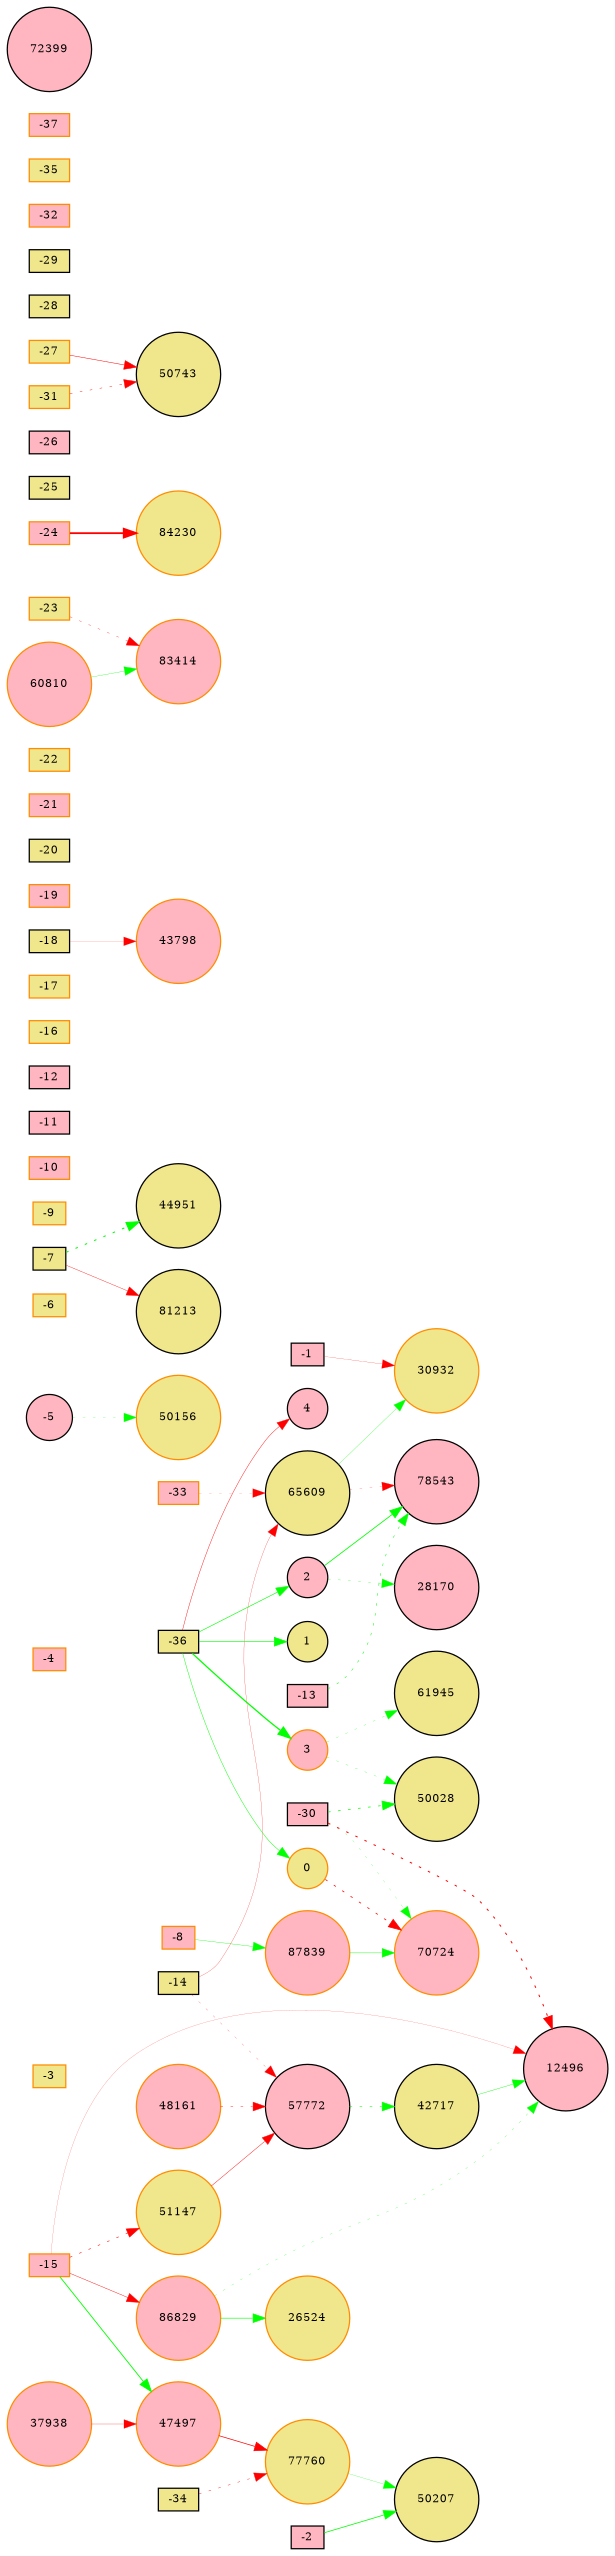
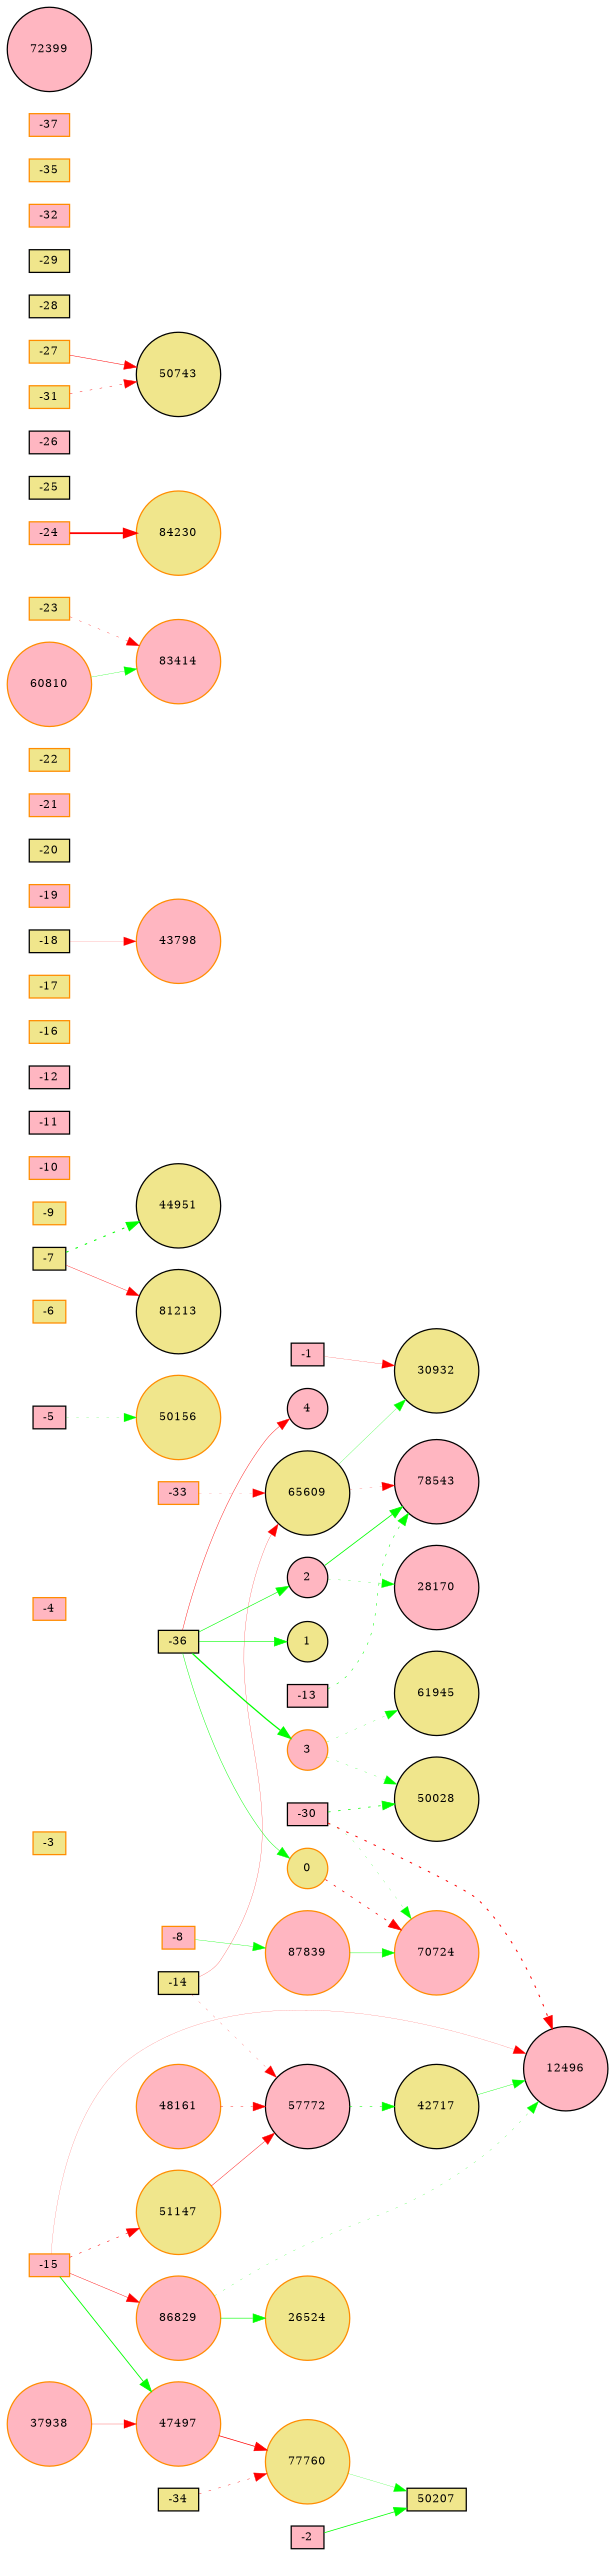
  digraph {
    rankdir=LR
    node [color=darkorange fillcolor=lightpink fontsize=9 shape=box style=filled]
    edge [color=green style=solid]
    -1 [color=black height=0.2 width=0.2]
-   30932 [fillcolor=khaki height=0.2 shape=circle width=0.2]
+   30932 [color=black fillcolor=khaki height=0.2 shape=circle width=0.2]
    -2 [color=black height=0.2 width=0.2]
-   50207 [color=black fillcolor=khaki height=0.2 shape=circle width=0.2]
+   50207 [color=black fillcolor=khaki height=0.2 width=0.2]
    -3 [fillcolor=khaki height=0.2 width=0.2]
    -4 [height=0.2 width=0.2]
-   -5 [color=black height=0.2 shape=circle width=0.2]
+   -5 [color=black height=0.2 width=0.2]
    50156 [fillcolor=khaki height=0.2 shape=circle width=0.2]
    -6 [fillcolor=khaki height=0.2 width=0.2]
    -7 [color=black fillcolor=khaki height=0.2 width=0.2]
    44951 [color=black fillcolor=khaki height=0.2 shape=circle width=0.2]
    81213 [color=black fillcolor=khaki height=0.2 shape=circle width=0.2]
    -8 [height=0.2 width=0.2]
    87839 [height=0.2 shape=circle width=0.2]
    70724 [height=0.2 shape=circle width=0.2]
    -9 [fillcolor=khaki height=0.2 width=0.2]
    -10 [height=0.2 width=0.2]
    -11 [color=black height=0.2 width=0.2]
    -12 [color=black height=0.2 width=0.2]
    -13 [color=black height=0.2 width=0.2]
    78543 [color=black height=0.2 shape=circle width=0.2]
    -14 [color=black fillcolor=khaki height=0.2 width=0.2]
    57772 [color=black height=0.2 shape=circle width=0.2]
    65609 [color=black fillcolor=khaki height=0.2 shape=circle width=0.2]
    42717 [color=black fillcolor=khaki height=0.2 shape=circle width=0.2]
    -15 [height=0.2 width=0.2]
    47497 [height=0.2 shape=circle width=0.2]
    86829 [height=0.2 shape=circle width=0.2]
    51147 [fillcolor=khaki height=0.2 shape=circle width=0.2]
    12496 [color=black height=0.2 shape=circle width=0.2]
    77760 [fillcolor=khaki height=0.2 shape=circle width=0.2]
    26524 [fillcolor=khaki height=0.2 shape=circle width=0.2]
    -16 [fillcolor=khaki height=0.2 width=0.2]
    -17 [fillcolor=khaki height=0.2 width=0.2]
    -18 [color=black fillcolor=khaki height=0.2 width=0.2]
    43798 [height=0.2 shape=circle width=0.2]
    -19 [height=0.2 width=0.2]
    -20 [color=black fillcolor=khaki height=0.2 width=0.2]
    -21 [height=0.2 width=0.2]
    -22 [fillcolor=khaki height=0.2 width=0.2]
    -23 [fillcolor=khaki height=0.2 width=0.2]
    83414 [height=0.2 shape=circle width=0.2]
    -24 [height=0.2 width=0.2]
    84230 [fillcolor=khaki height=0.2 shape=circle width=0.2]
    -25 [color=black fillcolor=khaki height=0.2 width=0.2]
    -26 [color=black height=0.2 width=0.2]
    -27 [fillcolor=khaki height=0.2 width=0.2]
    50743 [color=black fillcolor=khaki height=0.2 shape=circle width=0.2]
    -28 [color=black fillcolor=khaki height=0.2 width=0.2]
    -29 [color=black fillcolor=khaki height=0.2 width=0.2]
    -30 [color=black height=0.2 width=0.2]
    50028 [color=black fillcolor=khaki height=0.2 shape=circle width=0.2]
    -31 [fillcolor=khaki height=0.2 width=0.2]
    -32 [height=0.2 width=0.2]
    -33 [height=0.2 width=0.2]
    28170 [color=black height=0.2 shape=circle width=0.2]
    -34 [color=black fillcolor=khaki height=0.2 width=0.2]
    -35 [fillcolor=khaki height=0.2 width=0.2]
    -36 [color=black fillcolor=khaki height=0.2 width=0.2]
    0 [fillcolor=khaki height=0.2 shape=circle width=0.2]
    1 [color=black fillcolor=khaki height=0.2 shape=circle width=0.2]
    2 [color=black height=0.2 shape=circle width=0.2]
    3 [height=0.2 shape=circle width=0.2]
    4 [color=black height=0.2 shape=circle width=0.2]
    61945 [color=black fillcolor=khaki height=0.2 shape=circle width=0.2]
    -37 [height=0.2 width=0.2]
    60810 [height=0.2 shape=circle width=0.2]
    48161 [height=0.2 shape=circle width=0.2]
    37938 [height=0.2 shape=circle width=0.2]
    72399 [color=black height=0.2 shape=circle width=0.2]
    -1 -> 30932 [color=red penwidth=0.15251126899509307]
    -2 -> 50207 [penwidth=0.5989801596728482]
    -5 -> 50156 [penwidth=0.144932695828121 style=dotted]
    -7 -> 44951 [penwidth=0.8248487260509216 style=dotted]
    -7 -> 81213 [color=red penwidth=0.28999810992762326]
    -8 -> 87839 [penwidth=0.2656574424177788]
    87839 -> 70724 [penwidth=0.28651564716850664]
    -13 -> 78543 [penwidth=0.4129334858191881 style=dotted]
    -14 -> 57772 [color=red penwidth=0.1578349482141928 style=dotted]
    -14 -> 65609 [color=red penwidth=0.17768140172749253]
    57772 -> 42717 [penwidth=0.4052409678946214 style=dotted]
    65609 -> 30932 [penwidth=0.20545722237353672]
    65609 -> 78543 [color=red penwidth=0.15574157143170375 style=dotted]
    42717 -> 12496 [penwidth=0.3087522563654258]
    -15 -> 47497 [penwidth=0.6979429444720128]
    -15 -> 86829 [color=red penwidth=0.3281340427850979]
    -15 -> 51147 [color=red penwidth=0.43663530557577657 style=dotted]
    -15 -> 12496 [color=red penwidth=0.11694701187474088]
    47497 -> 77760 [color=red penwidth=0.5610132742893784]
    86829 -> 12496 [penwidth=0.18466168942857797 style=dotted]
    86829 -> 26524 [penwidth=0.451937922968781]
    51147 -> 57772 [color=red penwidth=0.32850432346255515]
    77760 -> 50207 [penwidth=0.17938095477152005]
    -18 -> 43798 [color=red penwidth=0.10232848523219343]
    -23 -> 83414 [color=red penwidth=0.24898925034806074 style=dotted]
    -24 -> 84230 [color=red penwidth=1.4170812360313672]
    -27 -> 50743 [color=red penwidth=0.38348878374784123]
    -30 -> 70724 [penwidth=0.15933825354081987 style=dotted]
    -30 -> 12496 [color=red penwidth=0.789590293036279 style=dotted]
    -30 -> 50028 [penwidth=0.5833670430750084 style=dotted]
    -31 -> 50743 [color=red penwidth=0.33365760417281365 style=dotted]
    -33 -> 65609 [color=red penwidth=0.13657751652570266 style=dotted]
    -34 -> 77760 [color=red penwidth=0.31142027568239383 style=dotted]
    -36 -> 0 [penwidth=0.36489079535460756]
    -36 -> 1 [penwidth=0.5007602252738346]
    -36 -> 2 [penwidth=0.48076069211736894]
    -36 -> 3 [penwidth=1.0044806129248725]
    -36 -> 4 [color=red penwidth=0.32896855087618715]
    0 -> 70724 [color=red penwidth=0.6030493820427252 style=dotted]
    2 -> 78543 [penwidth=0.6426616357355392]
    2 -> 28170 [penwidth=0.21826787021311692 style=dotted]
    3 -> 50028 [penwidth=0.20203210738538518 style=dotted]
    3 -> 61945 [penwidth=0.18884109022095874 style=dotted]
    60810 -> 83414 [penwidth=0.2333043267573643]
    48161 -> 57772 [color=red penwidth=0.31736552894205106 style=dotted]
    37938 -> 47497 [color=red penwidth=0.1690714364216133]
  }
